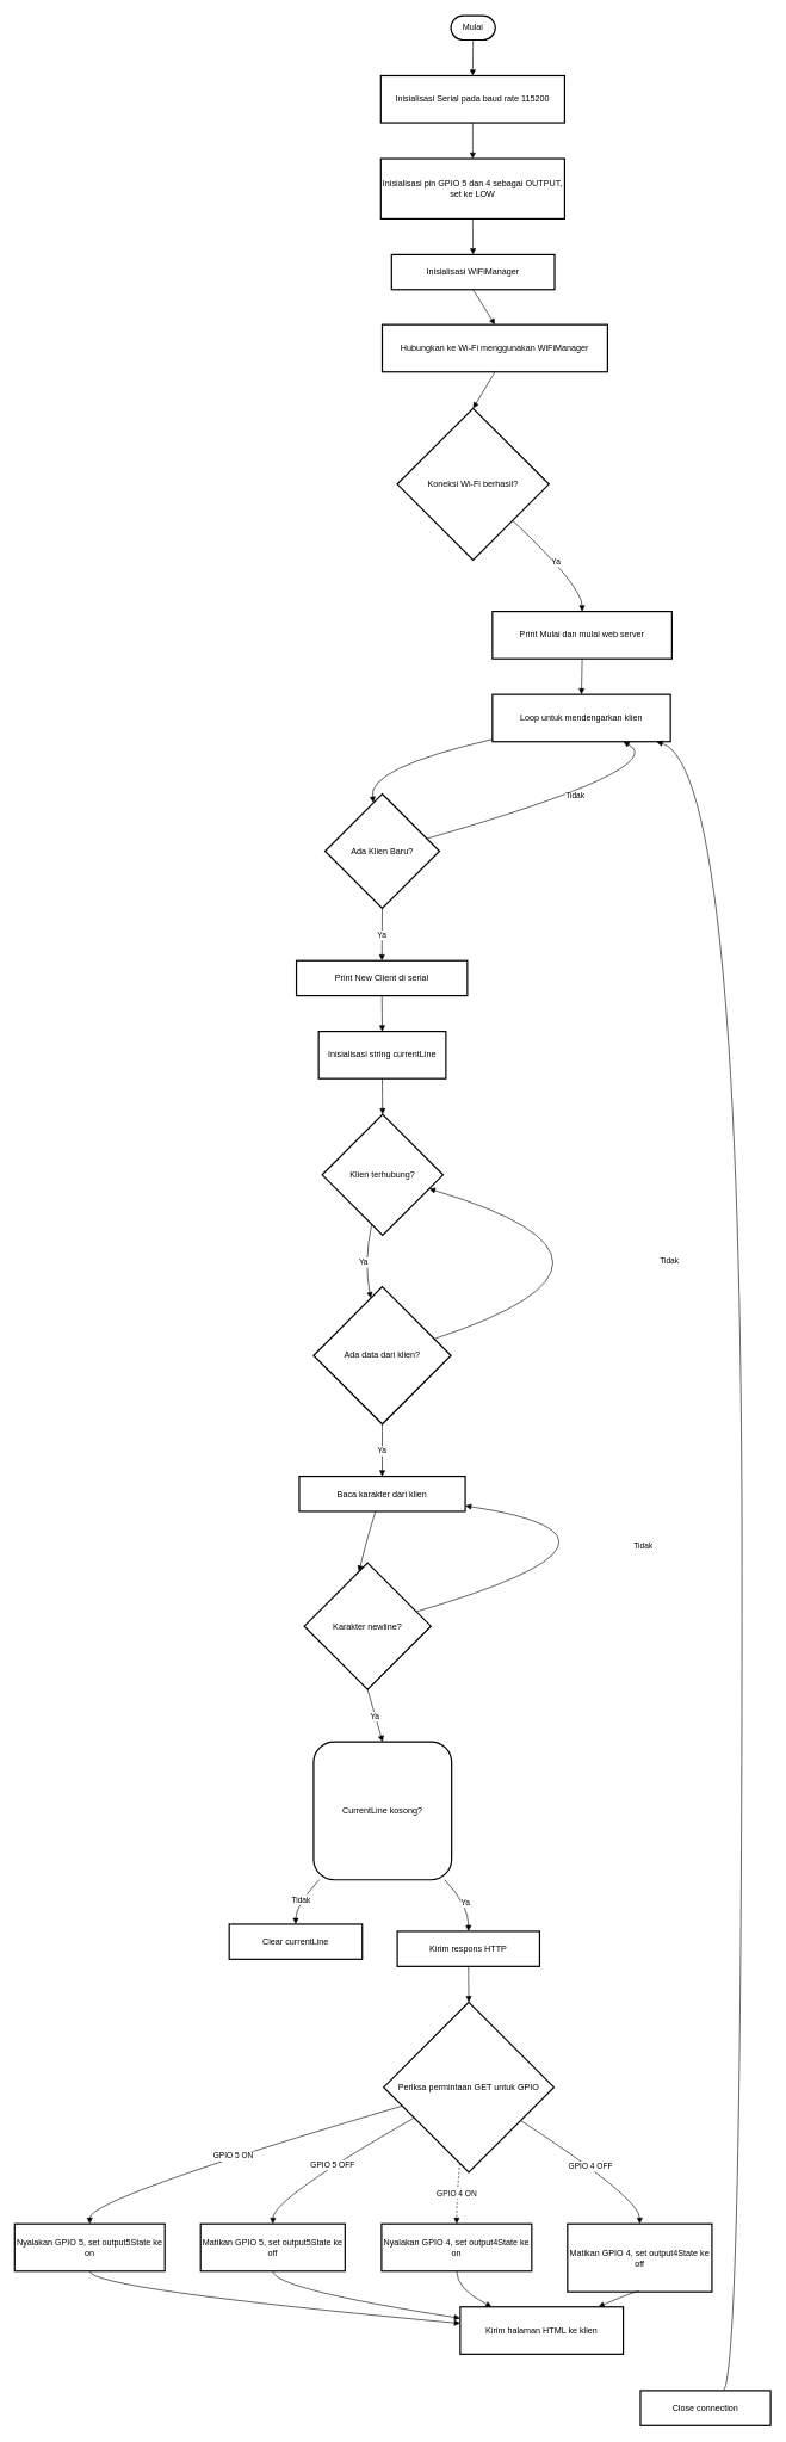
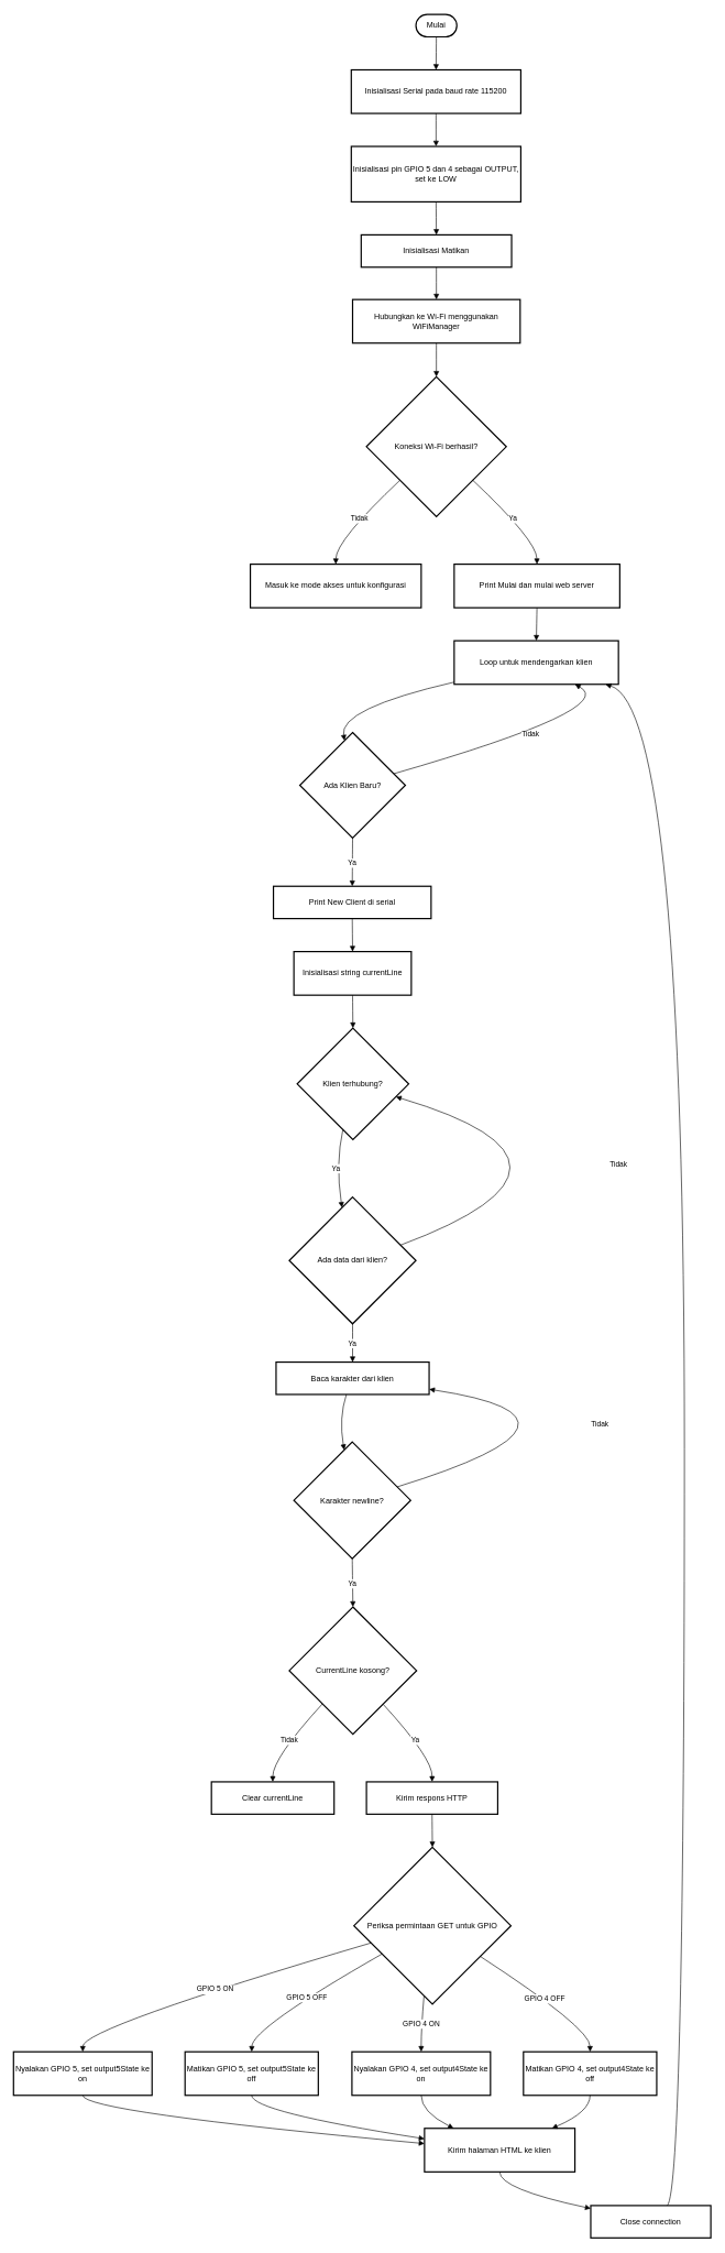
  <mxCell id="0" />
  <mxCell id="1" parent="0" />
  <mxCell id="2" value="Mulai" style="rounded=1;whiteSpace=wrap;arcSize=50;strokeWidth=2;" vertex="1" parent="1"><mxGeometry x="630" y="20" width="62" height="34" as="geometry" /></mxCell>
  <mxCell id="3" value="Inisialisasi Serial pada baud rate 115200" style="whiteSpace=wrap;strokeWidth=2;" vertex="1" parent="1"><mxGeometry x="532" y="104" width="257" height="66" as="geometry" /></mxCell>
  <mxCell id="4" value="Inisialisasi pin GPIO 5 dan 4 sebagai OUTPUT, set ke LOW" style="whiteSpace=wrap;strokeWidth=2;" vertex="1" parent="1"><mxGeometry x="532" y="220" width="257" height="84" as="geometry" /></mxCell>
- <mxCell id="5" value="Inisialisasi WiFiManager" style="whiteSpace=wrap;strokeWidth=2;" vertex="1" parent="1"><mxGeometry x="547" y="354" width="228" height="49" as="geometry" /></mxCell>
- <mxCell id="6" value="Hubungkan ke Wi-Fi menggunakan WiFiManager" style="whiteSpace=wrap;strokeWidth=2;" vertex="1" parent="1"><mxGeometry x="534" y="452" width="315" height="66" as="geometry" /></mxCell>
+ <mxCell id="5" value="Inisialisasi Matikan" style="whiteSpace=wrap;strokeWidth=2;" vertex="1" parent="1"><mxGeometry x="547" y="354" width="228" height="49" as="geometry" /></mxCell>
+ <mxCell id="6" value="Hubungkan ke Wi-Fi menggunakan WiFiManager" style="whiteSpace=wrap;strokeWidth=2;" vertex="1" parent="1"><mxGeometry x="534" y="452" width="254" height="66" as="geometry" /></mxCell>
  <mxCell id="7" value="Koneksi Wi-Fi berhasil?" style="rhombus;strokeWidth=2;whiteSpace=wrap;" vertex="1" parent="1"><mxGeometry x="555" y="569" width="212" height="212" as="geometry" /></mxCell>
+ <mxCell id="8" value="Masuk ke mode akses untuk konfigurasi" style="whiteSpace=wrap;strokeWidth=2;" vertex="1" parent="1"><mxGeometry x="379" y="853" width="259" height="66" as="geometry" /></mxCell>
  <mxCell id="9" value="Print Mulai dan mulai web server" style="whiteSpace=wrap;strokeWidth=2;" vertex="1" parent="1"><mxGeometry x="688" y="853" width="251" height="66" as="geometry" /></mxCell>
  <mxCell id="10" value="Loop untuk mendengarkan klien" style="whiteSpace=wrap;strokeWidth=2;" vertex="1" parent="1"><mxGeometry x="688" y="969" width="249" height="66" as="geometry" /></mxCell>
  <mxCell id="11" value="Ada Klien Baru?" style="rhombus;strokeWidth=2;whiteSpace=wrap;" vertex="1" parent="1"><mxGeometry x="454" y="1108" width="160" height="160" as="geometry" /></mxCell>
  <mxCell id="12" value="Print New Client di serial" style="whiteSpace=wrap;strokeWidth=2;" vertex="1" parent="1"><mxGeometry x="414" y="1341" width="239" height="49" as="geometry" /></mxCell>
  <mxCell id="13" value="Inisialisasi string currentLine" style="whiteSpace=wrap;strokeWidth=2;" vertex="1" parent="1"><mxGeometry x="445" y="1440" width="178" height="66" as="geometry" /></mxCell>
  <mxCell id="14" value="Klien terhubung?" style="rhombus;strokeWidth=2;whiteSpace=wrap;" vertex="1" parent="1"><mxGeometry x="450" y="1556" width="169" height="169" as="geometry" /></mxCell>
- <mxCell id="15" value="Ada data dari klien?" style="rhombus;strokeWidth=2;whiteSpace=wrap;" vertex="1" parent="1"><mxGeometry x="438" y="1797" width="192" height="192" as="geometry" /></mxCell>
+ <mxCell id="15" value="Ada data dari klien?" style="rhombus;strokeWidth=2;whiteSpace=wrap;" vertex="1" parent="1"><mxGeometry x="438" y="1812" width="192" height="192" as="geometry" /></mxCell>
  <mxCell id="16" value="Baca karakter dari klien" style="whiteSpace=wrap;strokeWidth=2;" vertex="1" parent="1"><mxGeometry x="418" y="2062" width="232" height="49" as="geometry" /></mxCell>
- <mxCell id="17" value="Karakter newline?" style="rhombus;strokeWidth=2;whiteSpace=wrap;" vertex="1" parent="1"><mxGeometry x="425" y="2183" width="177" height="177" as="geometry" /></mxCell>
- <mxCell id="18" value="CurrentLine kosong?" style="strokeWidth=2;whiteSpace=wrap;rounded=1;" vertex="1" parent="1"><mxGeometry x="438" y="2433" width="193" height="193" as="geometry" /></mxCell>
- <mxCell id="19" value="Clear currentLine" style="whiteSpace=wrap;strokeWidth=2;" vertex="1" parent="1"><mxGeometry x="320" y="2688" width="186" height="49" as="geometry" /></mxCell>
+ <mxCell id="17" value="Karakter newline?" style="rhombus;strokeWidth=2;whiteSpace=wrap;" vertex="1" parent="1"><mxGeometry x="445" y="2183" width="177" height="177" as="geometry" /></mxCell>
+ <mxCell id="18" value="CurrentLine kosong?" style="rhombus;strokeWidth=2;whiteSpace=wrap;" vertex="1" parent="1"><mxGeometry x="438" y="2433" width="193" height="193" as="geometry" /></mxCell>
+ <mxCell id="19" value="Clear currentLine" style="whiteSpace=wrap;strokeWidth=2;" vertex="1" parent="1"><mxGeometry x="320" y="2698" width="186" height="49" as="geometry" /></mxCell>
  <mxCell id="20" value="Kirim respons HTTP" style="whiteSpace=wrap;strokeWidth=2;" vertex="1" parent="1"><mxGeometry x="555" y="2698" width="199" height="49" as="geometry" /></mxCell>
  <mxCell id="21" value="Periksa permintaan GET untuk GPIO" style="rhombus;strokeWidth=2;whiteSpace=wrap;" vertex="1" parent="1"><mxGeometry x="536" y="2797" width="238" height="238" as="geometry" /></mxCell>
  <mxCell id="22" value="Nyalakan GPIO 5, set output5State ke on" style="whiteSpace=wrap;strokeWidth=2;" vertex="1" parent="1"><mxGeometry x="20" y="3107" width="210" height="66" as="geometry" /></mxCell>
  <mxCell id="23" value="Matikan GPIO 5, set output5State ke off" style="whiteSpace=wrap;strokeWidth=2;" vertex="1" parent="1"><mxGeometry x="280" y="3107" width="202" height="66" as="geometry" /></mxCell>
  <mxCell id="24" value="Nyalakan GPIO 4, set output4State ke on" style="whiteSpace=wrap;strokeWidth=2;" vertex="1" parent="1"><mxGeometry x="533" y="3107" width="210" height="66" as="geometry" /></mxCell>
- <mxCell id="25" value="Matikan GPIO 4, set output4State ke off" style="whiteSpace=wrap;strokeWidth=2;" vertex="1" parent="1"><mxGeometry x="793" y="3107" width="202" height="95" as="geometry" /></mxCell>
+ <mxCell id="25" value="Matikan GPIO 4, set output4State ke off" style="whiteSpace=wrap;strokeWidth=2;" vertex="1" parent="1"><mxGeometry x="793" y="3107" width="202" height="66" as="geometry" /></mxCell>
  <mxCell id="26" value="Kirim halaman HTML ke klien" style="whiteSpace=wrap;strokeWidth=2;" vertex="1" parent="1"><mxGeometry x="643" y="3223" width="228" height="66" as="geometry" /></mxCell>
  <mxCell id="27" value="Close connection" style="whiteSpace=wrap;strokeWidth=2;" vertex="1" parent="1"><mxGeometry x="895" y="3340" width="182" height="49" as="geometry" /></mxCell>
  <mxCell id="28" value="" style="curved=1;startArrow=none;endArrow=block;exitX=0.5;exitY=0.99;entryX=0.5;entryY=-0.01;rounded=0;" edge="1" parent="1" source="2" target="3"><mxGeometry relative="1" as="geometry"><Array as="points" /></mxGeometry></mxCell>
  <mxCell id="29" value="" style="curved=1;startArrow=none;endArrow=block;exitX=0.5;exitY=1;entryX=0.5;entryY=0;rounded=0;" edge="1" parent="1" source="3" target="4"><mxGeometry relative="1" as="geometry"><Array as="points" /></mxGeometry></mxCell>
  <mxCell id="30" value="" style="curved=1;startArrow=none;endArrow=block;exitX=0.5;exitY=1;entryX=0.5;entryY=0;rounded=0;" edge="1" parent="1" source="4" target="5"><mxGeometry relative="1" as="geometry"><Array as="points" /></mxGeometry></mxCell>
  <mxCell id="31" value="" style="curved=1;startArrow=none;endArrow=block;exitX=0.5;exitY=0.99;entryX=0.5;entryY=0.01;rounded=0;" edge="1" parent="1" source="5" target="6"><mxGeometry relative="1" as="geometry"><Array as="points" /></mxGeometry></mxCell>
  <mxCell id="32" value="" style="curved=1;startArrow=none;endArrow=block;exitX=0.5;exitY=1.01;entryX=0.5;entryY=0;rounded=0;" edge="1" parent="1" source="6" target="7"><mxGeometry relative="1" as="geometry"><Array as="points" /></mxGeometry></mxCell>
+ <mxCell id="33" value="Tidak" style="curved=1;startArrow=none;endArrow=block;exitX=0;exitY=0.96;entryX=0.5;entryY=0;rounded=0;" edge="1" parent="1" source="7" target="8"><mxGeometry relative="1" as="geometry"><Array as="points"><mxPoint x="509" y="817" /></Array></mxGeometry></mxCell>
  <mxCell id="34" value="Ya" style="curved=1;startArrow=none;endArrow=block;exitX=1;exitY=0.96;entryX=0.5;entryY=0;rounded=0;" edge="1" parent="1" source="7" target="9"><mxGeometry relative="1" as="geometry"><Array as="points"><mxPoint x="813" y="817" /></Array></mxGeometry></mxCell>
  <mxCell id="35" value="" style="curved=1;startArrow=none;endArrow=block;exitX=0.5;exitY=1.01;entryX=0.5;entryY=0.01;rounded=0;" edge="1" parent="1" source="9" target="10"><mxGeometry relative="1" as="geometry"><Array as="points" /></mxGeometry></mxCell>
  <mxCell id="36" value="" style="curved=1;startArrow=none;endArrow=block;exitX=0;exitY=0.95;entryX=0.41;entryY=0;rounded=0;" edge="1" parent="1" source="10" target="11"><mxGeometry relative="1" as="geometry"><Array as="points"><mxPoint x="513" y="1072" /></Array></mxGeometry></mxCell>
  <mxCell id="37" value="Tidak" style="curved=1;startArrow=none;endArrow=block;exitX=1;exitY=0.36;entryX=0.74;entryY=1.01;rounded=0;" edge="1" parent="1" source="11" target="10"><mxGeometry relative="1" as="geometry"><Array as="points"><mxPoint x="938" y="1072" /></Array></mxGeometry></mxCell>
  <mxCell id="38" value="Ya" style="curved=1;startArrow=none;endArrow=block;exitX=0.5;exitY=1;entryX=0.5;entryY=0;rounded=0;" edge="1" parent="1" source="11" target="12"><mxGeometry relative="1" as="geometry"><Array as="points" /></mxGeometry></mxCell>
  <mxCell id="39" value="" style="curved=1;startArrow=none;endArrow=block;exitX=0.5;exitY=1;entryX=0.5;entryY=0;rounded=0;" edge="1" parent="1" source="12" target="13"><mxGeometry relative="1" as="geometry"><Array as="points" /></mxGeometry></mxCell>
  <mxCell id="40" value="" style="curved=1;startArrow=none;endArrow=block;exitX=0.5;exitY=1;entryX=0.5;entryY=0;rounded=0;" edge="1" parent="1" source="13" target="14"><mxGeometry relative="1" as="geometry"><Array as="points" /></mxGeometry></mxCell>
  <mxCell id="41" value="Ya" style="curved=1;startArrow=none;endArrow=block;exitX=0.39;exitY=1;entryX=0.4;entryY=0;rounded=0;" edge="1" parent="1" source="14" target="15"><mxGeometry relative="1" as="geometry"><Array as="points"><mxPoint x="508" y="1761" /></Array></mxGeometry></mxCell>
  <mxCell id="42" value="Tidak" style="curved=1;startArrow=none;endArrow=block;exitX=1;exitY=0.34;entryX=1;entryY=0.65;rounded=0;" edge="1" parent="1" source="15" target="14"><mxGeometry relative="1" as="geometry"><Array as="points"><mxPoint x="938" y="1761" /></Array></mxGeometry></mxCell>
  <mxCell id="43" value="Ya" style="curved=1;startArrow=none;endArrow=block;exitX=0.5;exitY=1;entryX=0.5;entryY=-0.01;rounded=0;" edge="1" parent="1" source="15" target="16"><mxGeometry relative="1" as="geometry"><Array as="points" /></mxGeometry></mxCell>
  <mxCell id="44" value="" style="curved=1;startArrow=none;endArrow=block;exitX=0.46;exitY=0.99;entryX=0.42;entryY=0;rounded=0;" edge="1" parent="1" source="16" target="17"><mxGeometry relative="1" as="geometry"><Array as="points"><mxPoint x="513" y="2147" /></Array></mxGeometry></mxCell>
  <mxCell id="45" value="Tidak" style="curved=1;startArrow=none;endArrow=block;exitX=1;exitY=0.35;entryX=1;entryY=0.84;rounded=0;" edge="1" parent="1" source="17" target="16"><mxGeometry relative="1" as="geometry"><Array as="points"><mxPoint x="938" y="2147" /></Array></mxGeometry></mxCell>
  <mxCell id="46" value="Ya" style="curved=1;startArrow=none;endArrow=block;exitX=0.5;exitY=1;entryX=0.5;entryY=0;rounded=0;" edge="1" parent="1" source="17" target="18"><mxGeometry relative="1" as="geometry"><Array as="points" /></mxGeometry></mxCell>
  <mxCell id="47" value="Tidak" style="curved=1;startArrow=none;endArrow=block;exitX=0.04;exitY=1;entryX=0.5;entryY=0;rounded=0;" edge="1" parent="1" source="18" target="19"><mxGeometry relative="1" as="geometry"><Array as="points"><mxPoint x="413" y="2662" /></Array></mxGeometry></mxCell>
  <mxCell id="48" value="Ya" style="curved=1;startArrow=none;endArrow=block;exitX=0.95;exitY=1;entryX=0.5;entryY=0;rounded=0;" edge="1" parent="1" source="18" target="20"><mxGeometry relative="1" as="geometry"><Array as="points"><mxPoint x="655" y="2662" /></Array></mxGeometry></mxCell>
  <mxCell id="49" value="" style="curved=1;startArrow=none;endArrow=block;exitX=0.5;exitY=1;entryX=0.5;entryY=0;rounded=0;" edge="1" parent="1" source="20" target="21"><mxGeometry relative="1" as="geometry"><Array as="points" /></mxGeometry></mxCell>
  <mxCell id="50" value="GPIO 5 ON" style="curved=1;startArrow=none;endArrow=block;exitX=0;exitY=0.64;entryX=0.5;entryY=0;rounded=0;" edge="1" parent="1" source="21" target="22"><mxGeometry relative="1" as="geometry"><Array as="points"><mxPoint x="125" y="3071" /></Array></mxGeometry></mxCell>
  <mxCell id="51" value="GPIO 5 OFF" style="curved=1;startArrow=none;endArrow=block;exitX=0;exitY=0.78;entryX=0.5;entryY=0;rounded=0;" edge="1" parent="1" source="21" target="23"><mxGeometry relative="1" as="geometry"><Array as="points"><mxPoint x="382" y="3071" /></Array></mxGeometry></mxCell>
- <mxCell id="52" value="GPIO 4 ON" style="curved=1;startArrow=none;endArrow=block;exitX=0.44;exitY=1;entryX=0.5;entryY=0;rounded=0;dashed=1;" edge="1" parent="1" source="21" target="24"><mxGeometry relative="1" as="geometry"><Array as="points"><mxPoint x="638" y="3071" /></Array></mxGeometry></mxCell>
+ <mxCell id="52" value="GPIO 4 ON" style="curved=1;startArrow=none;endArrow=block;exitX=0.44;exitY=1;entryX=0.5;entryY=0;rounded=0;" edge="1" parent="1" source="21" target="24"><mxGeometry relative="1" as="geometry"><Array as="points"><mxPoint x="638" y="3071" /></Array></mxGeometry></mxCell>
  <mxCell id="53" value="GPIO 4 OFF" style="curved=1;startArrow=none;endArrow=block;exitX=1;exitY=0.82;entryX=0.5;entryY=0;rounded=0;" edge="1" parent="1" source="21" target="25"><mxGeometry relative="1" as="geometry"><Array as="points"><mxPoint x="894" y="3071" /></Array></mxGeometry></mxCell>
  <mxCell id="54" value="" style="curved=1;startArrow=none;endArrow=block;exitX=0.5;exitY=1.01;entryX=0;entryY=0.35;rounded=0;" edge="1" parent="1" source="22" target="26"><mxGeometry relative="1" as="geometry"><Array as="points"><mxPoint x="125" y="3198" /></Array></mxGeometry></mxCell>
  <mxCell id="55" value="" style="curved=1;startArrow=none;endArrow=block;exitX=0.5;exitY=1.01;entryX=0;entryY=0.24;rounded=0;" edge="1" parent="1" source="23" target="26"><mxGeometry relative="1" as="geometry"><Array as="points"><mxPoint x="382" y="3198" /></Array></mxGeometry></mxCell>
  <mxCell id="56" value="" style="curved=1;startArrow=none;endArrow=block;exitX=0.5;exitY=1.01;entryX=0.2;entryY=0.01;rounded=0;" edge="1" parent="1" source="24" target="26"><mxGeometry relative="1" as="geometry"><Array as="points"><mxPoint x="638" y="3198" /></Array></mxGeometry></mxCell>
  <mxCell id="57" value="" style="curved=1;startArrow=none;endArrow=block;exitX=0.5;exitY=1.01;entryX=0.84;entryY=0.01;rounded=0;" edge="1" parent="1" source="25" target="26"><mxGeometry relative="1" as="geometry"><Array as="points"><mxPoint x="894" y="3198" /></Array></mxGeometry></mxCell>
+ <mxCell id="58" value="" style="curved=1;startArrow=none;endArrow=block;exitX=0.5;exitY=1.01;entryX=0;entryY=0.09;rounded=0;" edge="1" parent="1" source="26" target="27"><mxGeometry relative="1" as="geometry"><Array as="points"><mxPoint x="757" y="3315" /></Array></mxGeometry></mxCell>
  <mxCell id="59" value="" style="curved=1;startArrow=none;endArrow=block;exitX=0.64;exitY=-0.01;entryX=0.93;entryY=1.01;rounded=0;" edge="1" parent="1" source="27" target="10"><mxGeometry relative="1" as="geometry"><Array as="points"><mxPoint x="1037" y="3315" /><mxPoint x="1037" y="1072" /></Array></mxGeometry></mxCell>
